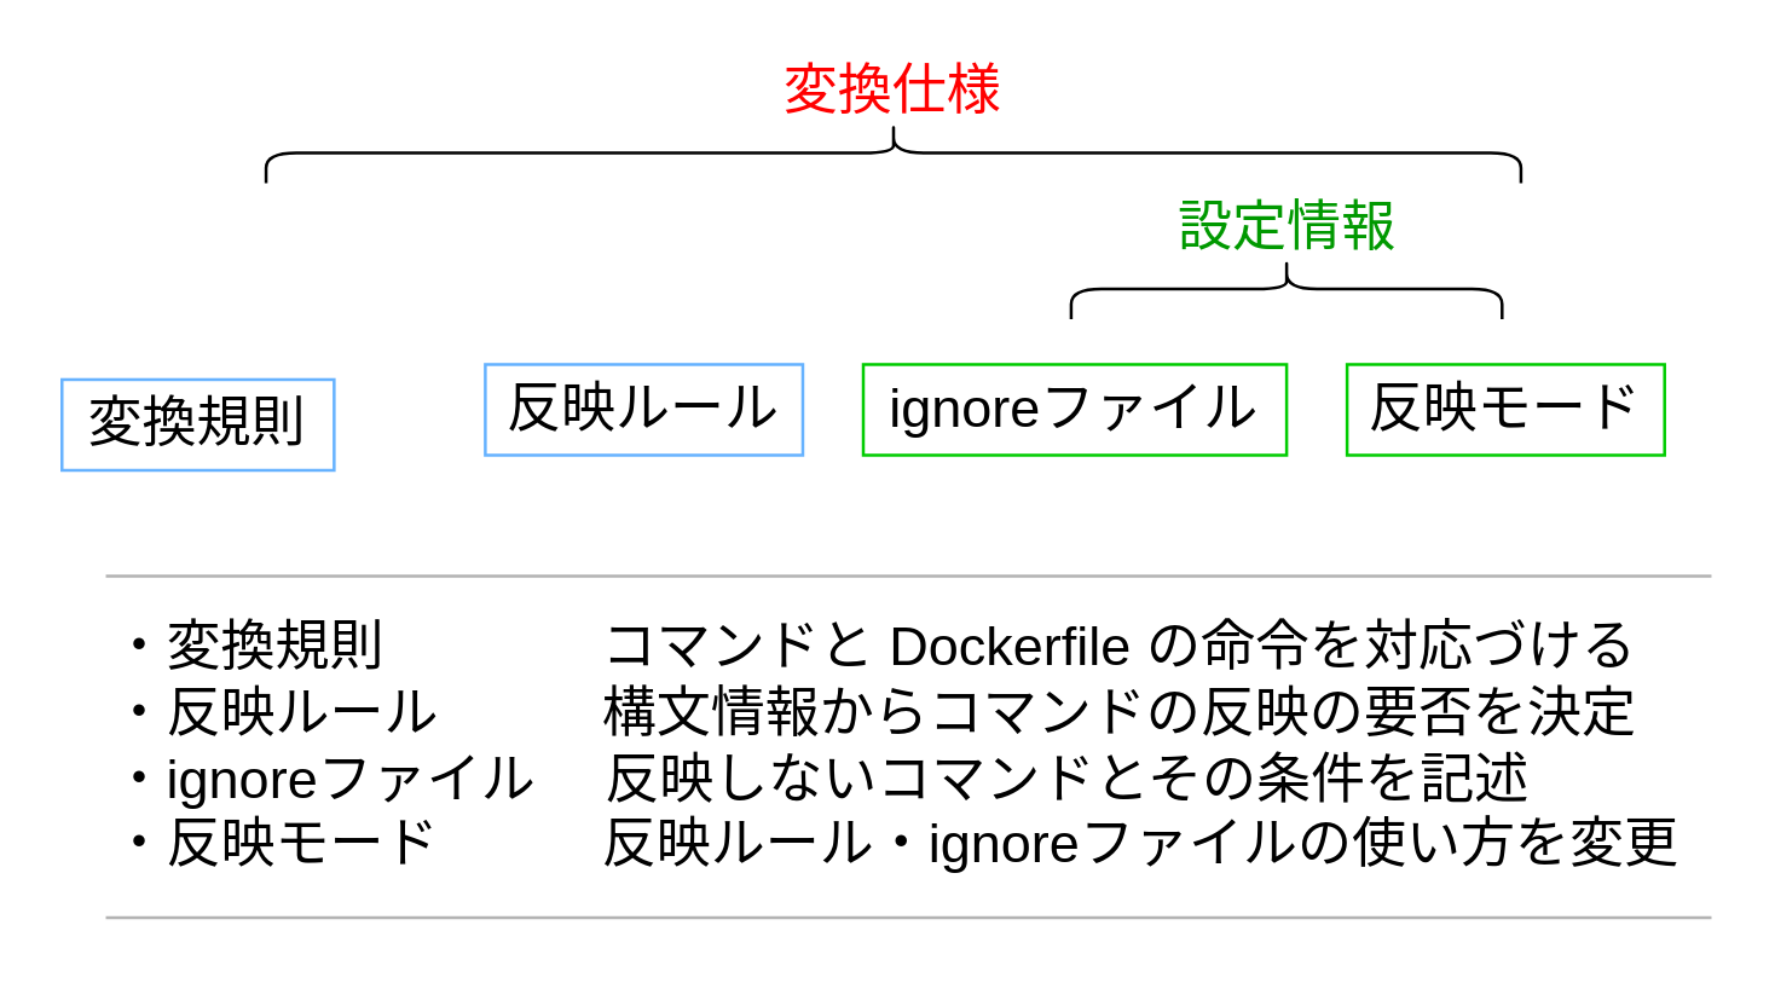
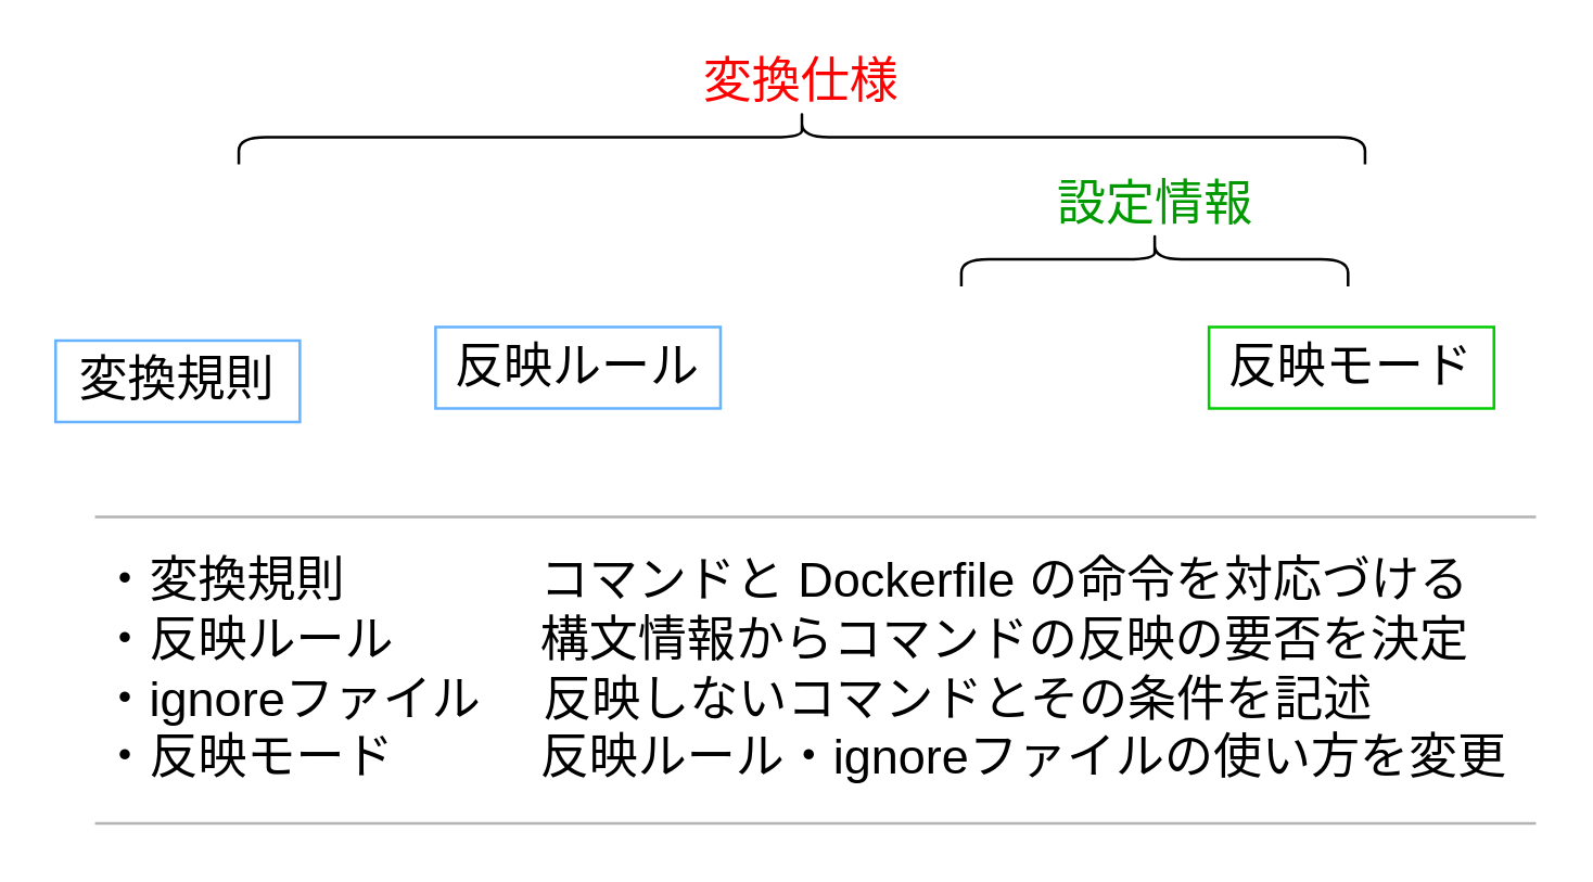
  <mxCell id="0" />
  <mxCell id="1" parent="0" />
  <mxCell id="2" value="&lt;font color=&quot;#ff0000&quot; style=&quot;font-size: 18px;&quot;&gt;変換仕様&lt;/font&gt;" style="text;html=1;strokeColor=none;fillColor=none;align=center;verticalAlign=middle;whiteSpace=wrap;rounded=0;" parent="1" vertex="1"><mxGeometry x="255" y="20" width="80" height="20" as="geometry" /></mxCell>
  <mxCell id="3" value="&lt;font style=&quot;font-size: 18px;&quot;&gt;変換規則&lt;/font&gt;" style="text;html=1;strokeColor=#66B2FF;fillColor=none;align=center;verticalAlign=middle;whiteSpace=wrap;rounded=0;" parent="1" vertex="1"><mxGeometry x="20" y="125" width="90" height="30" as="geometry" /></mxCell>
- <mxCell id="4" value="&lt;font style=&quot;font-size: 18px;&quot;&gt;ignoreファイル&lt;/font&gt;" style="text;html=1;strokeColor=#00CC00;fillColor=none;align=center;verticalAlign=middle;whiteSpace=wrap;rounded=0;" parent="1" vertex="1"><mxGeometry x="285" y="120" width="140" height="30" as="geometry" /></mxCell>
  <mxCell id="5" value="&lt;font style=&quot;font-size: 18px;&quot;&gt;反映ルール&lt;/font&gt;" style="text;html=1;strokeColor=#66B2FF;fillColor=none;align=center;verticalAlign=middle;whiteSpace=wrap;rounded=0;" parent="1" vertex="1"><mxGeometry x="160" y="120" width="105" height="30" as="geometry" /></mxCell>
  <mxCell id="6" value="&lt;font style=&quot;font-size: 18px;&quot;&gt;反映モード&lt;/font&gt;" style="text;html=1;strokeColor=#00CC00;fillColor=none;align=center;verticalAlign=middle;whiteSpace=wrap;rounded=0;" parent="1" vertex="1"><mxGeometry x="445" y="120" width="105" height="30" as="geometry" /></mxCell>
  <mxCell id="7" value="&lt;font style=&quot;font-size: 18px;&quot; color=&quot;#009900&quot;&gt;設定情報&lt;/font&gt;" style="text;html=1;strokeColor=none;fillColor=none;align=center;verticalAlign=middle;whiteSpace=wrap;rounded=0;dashed=1;dashPattern=8 8;fontSize=16;" parent="1" vertex="1"><mxGeometry x="387.5" y="65" width="75" height="20" as="geometry" /></mxCell>
  <mxCell id="8" value="" style="shape=curlyBracket;whiteSpace=wrap;html=1;rounded=1;labelPosition=left;verticalLabelPosition=middle;align=right;verticalAlign=middle;direction=south;" parent="1" vertex="1"><mxGeometry x="87.5" y="40" width="415" height="20" as="geometry" /></mxCell>
  <mxCell id="9" value="" style="shape=curlyBracket;whiteSpace=wrap;html=1;rounded=1;labelPosition=left;verticalLabelPosition=middle;align=right;verticalAlign=middle;direction=south;" parent="1" vertex="1"><mxGeometry x="353.75" y="85" width="142.5" height="20" as="geometry" /></mxCell>
  <mxCell id="10" value="&lt;font style=&quot;font-size: 18px;&quot;&gt;・変換規則　　　　コマンドと Dockerfile の命令を対応づける&lt;br&gt;・反映ルール　　　構文情報からコマンドの反映の要否を決定&lt;br&gt;・ignoreファイル 　反映しないコマンドとその条件を記述&lt;br&gt;・反映モード　　　反映ルール・ignoreファイルの使い方を変更&lt;/font&gt;" style="text;html=1;strokeColor=none;fillColor=none;align=left;verticalAlign=middle;whiteSpace=wrap;rounded=0;fontSize=16;" parent="1" vertex="1"><mxGeometry y="210" width="530" height="74" as="geometry" x="35" /></mxCell>
  <mxCell id="11" value="" style="shape=partialRectangle;whiteSpace=wrap;html=1;left=0;right=0;fillColor=none;fontSize=16;fontColor=#3399FF;strokeColor=#B3B3B3;" parent="1" vertex="1"><mxGeometry y="190" width="530" height="113" as="geometry" x="35" /></mxCell>
